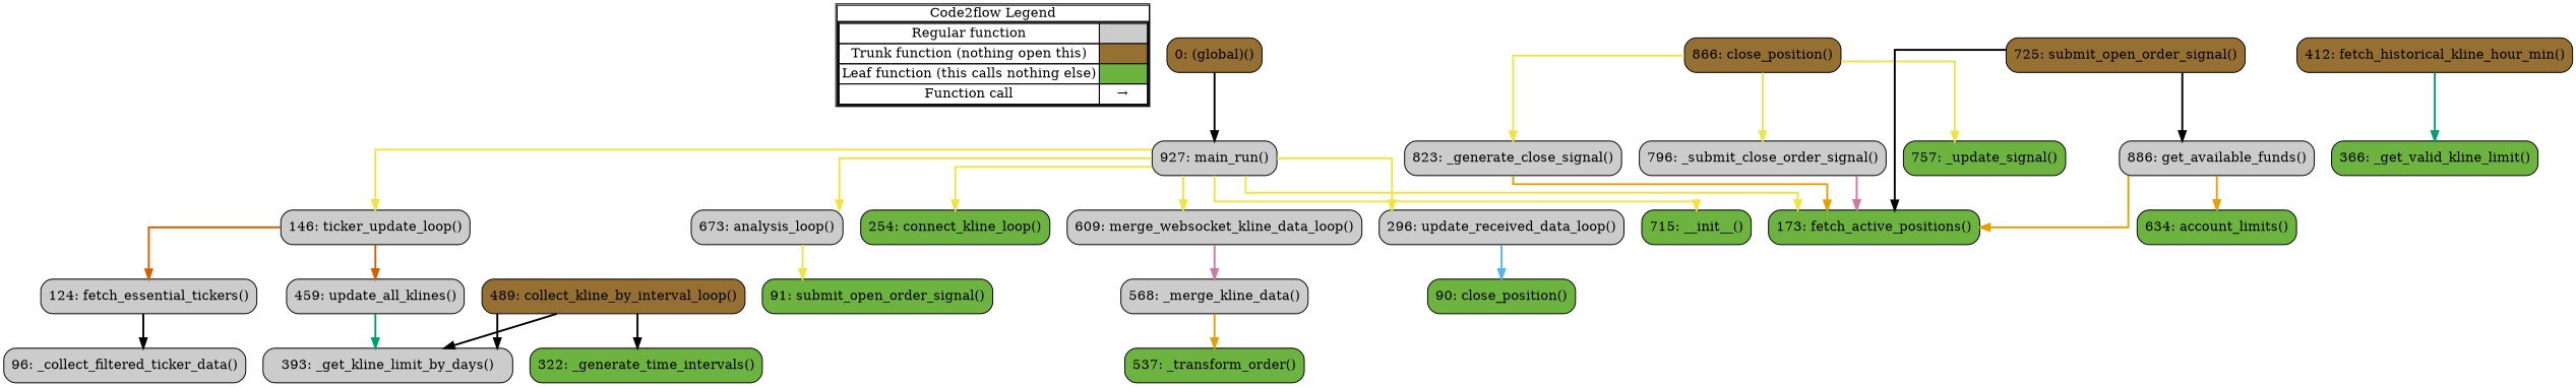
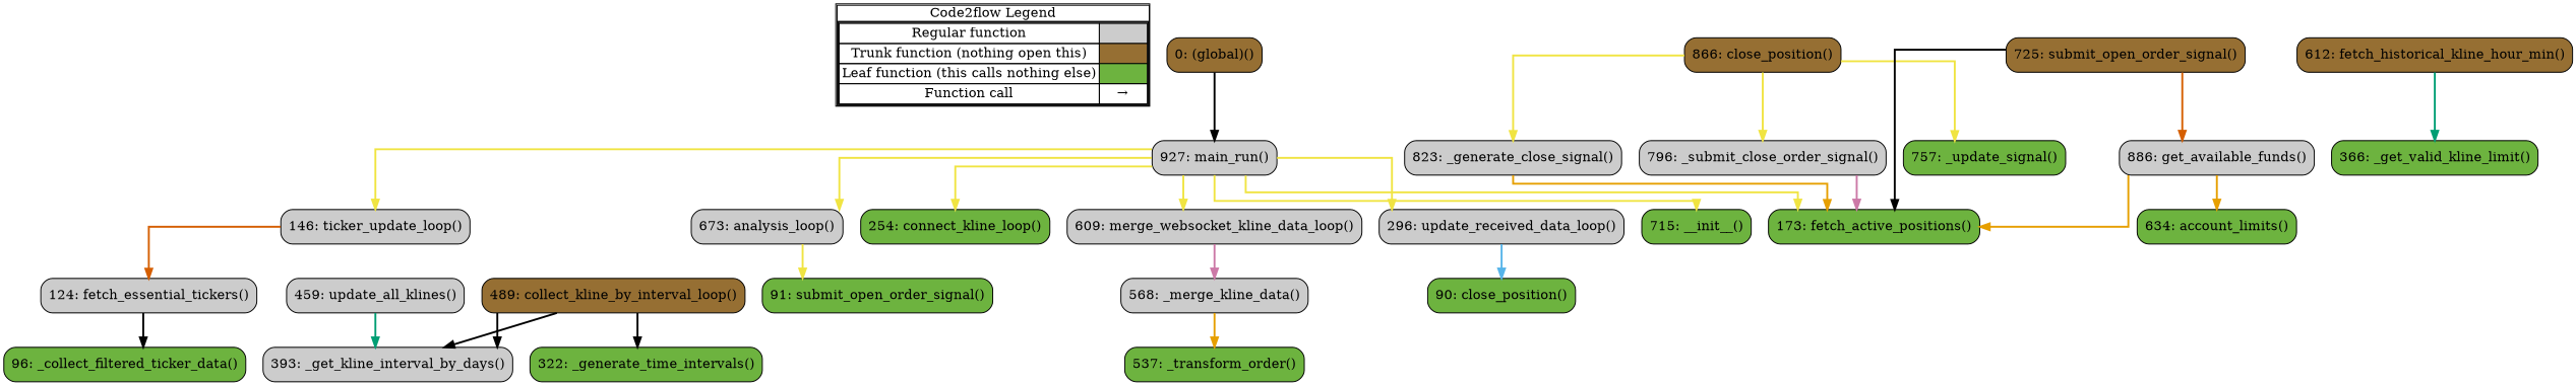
  digraph {
    concentrate=true
    rankdir=TB
    splines=ortho
    node [shape=rect fillcolor="#cccccc" style="rounded,filled"]
    edge [color="#F0E442" penwidth=2]
    n1 [label=<         <table cellspacing="0" cellpadding="0" border="1"><tr><td>Code2flow Legend</td></tr><tr><td>         <table cellspacing="0">         <tr><td>Regular function</td><td width="50px" bgcolor='#cccccc'></td></tr>         <tr><td>Trunk function (nothing open this)</td><td bgcolor='#966F33'></td></tr>         <tr><td>Leaf function (this calls nothing else)</td><td bgcolor='#6db33f'></td></tr>         <tr><td>Function call</td><td><font color='black'>&#8594;</font></td></tr>         </table></td></tr></table>         > margin=0 shape=none fillcolor="" style=""]
-   n2 [label="96: _collect_filtered_ticker_data()"]
+   n2 [fillcolor="#6db33f" label="96: _collect_filtered_ticker_data()"]
    n3 [fillcolor="#6db33f" label="322: _generate_time_intervals()"]
-   n4 [label="393: _get_kline_limit_by_days()"]
+   n4 [label="393: _get_kline_interval_by_days()"]
    n5 [fillcolor="#6db33f" label="366: _get_valid_kline_limit()"]
    n6 [label="568: _merge_kline_data()"]
    n7 [fillcolor="#6db33f" label="537: _transform_order()"]
    n8 [fillcolor="#6db33f" label="634: account_limits()"]
    n9 [label="673: analysis_loop()"]
    n10 [fillcolor="#6db33f" label="90: close_position()"]
    n11 [fillcolor="#966F33" label="489: collect_kline_by_interval_loop()"]
    n12 [fillcolor="#6db33f" label="254: connect_kline_loop()"]
    n13 [fillcolor="#6db33f" label="173: fetch_active_positions()"]
    n14 [label="124: fetch_essential_tickers()"]
-   n15 [fillcolor="#966F33" label="412: fetch_historical_kline_hour_min()"]
+   n15 [fillcolor="#966F33" label="612: fetch_historical_kline_hour_min()"]
    n16 [label="609: merge_websocket_kline_data_loop()"]
    n17 [fillcolor="#6db33f" label="91: submit_open_order_signal()"]
    n18 [label="146: ticker_update_loop()"]
    n19 [label="459: update_all_klines()"]
    n20 [label="296: update_received_data_loop()"]
    n21 [fillcolor="#6db33f" label="715: __init__()"]
    n22 [label="823: _generate_close_signal()"]
    n23 [label="796: _submit_close_order_signal()"]
    n24 [fillcolor="#6db33f" label="757: _update_signal()"]
    n25 [fillcolor="#966F33" label="866: close_position()"]
    n26 [label="886: get_available_funds()"]
    n27 [fillcolor="#966F33" label="725: submit_open_order_signal()"]
    n28 [fillcolor="#966F33" label="0: (global)()"]
    n29 [label="927: main_run()"]
    subgraph sub_1 {
      label=legend
      rank=min
      n1
    }
    subgraph sub_2 {
      label="File: TradingDataManager"
      style=dotted
      n28
      n29
      subgraph sub_3 {
        label="Class: DataControlManager"
        style=dotted
        n2
        n3
        n4
        n5
        n6
        n7
        n8
        n9
        n10
        n11
        n12
        n13
        n14
        n15
        n16
        n17
        n18
        n19
        n20
      }
      subgraph sub_4 {
        label="Class: FuturesDataControl"
        style=dotted
        n21
        n22
        n23
        n24
        n25
        n26
        n27
      }
    }
    n6 -> n7 [color="#E69F00"]
    n9 -> n17
    n11 -> n3 [color="#000000"]
    n11 -> n4 [color="#000000"]
    n11 -> n4 [color="#000000"]
    n14 -> n2 [color="#000000"]
    n15 -> n5 [color="#009E73"]
    n16 -> n6 [color="#CC79A7"]
    n18 -> n14 [color="#D55E00"]
-   n18 -> n19 [color="#D55E00"]
    n19 -> n4 [color="#009E73"]
    n20 -> n10 [color="#56B4E9"]
    n22 -> n13 [color="#E69F00"]
    n23 -> n13 [color="#CC79A7"]
    n25 -> n22
    n25 -> n23
    n25 -> n24
    n26 -> n8 [color="#E69F00"]
    n26 -> n13 [color="#E69F00"]
    n27 -> n13 [color="#000000"]
-   n27 -> n26 [color="#000000"]
+   n27 -> n26 [color="#D55E00"]
    n28 -> n29 [color="#000000"]
    n29 -> n9
    n29 -> n12
    n29 -> n13
    n29 -> n16
    n29 -> n18
    n29 -> n20
    n29 -> n21
  }
